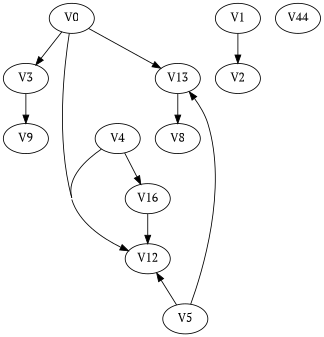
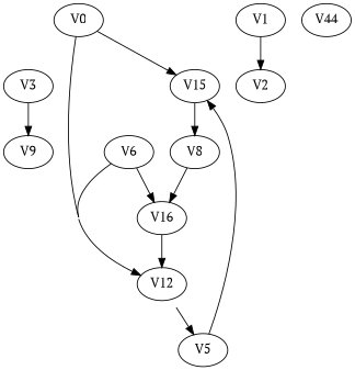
  strict digraph {
    concentrate=True
    fontname="PT Serif"
    node [fontname="PT Serif"]
    edge [fontname="PT Serif"]
    V0
    V3
-   V13
+   V13 [label=V15]
    V12
    V9
    V8
    V1
    V2
    V5
-   V6 [label=V4]
+   V6
    n11 [label=V16]
    n12 [label=V44]
-   V0 -> V3
    V0 -> V13
    V0 -> V12
    V3 -> V9
    V13 -> V8
+   V8 -> n11
    V1 -> V2
    V5 -> V13
-   V5 -> V12
+   V12 -> V5
    V6 -> V12
    V6 -> n11
    n11 -> V12
  }
